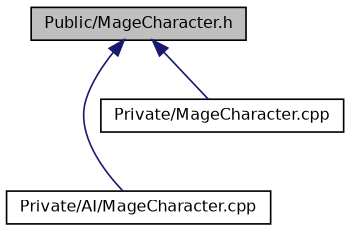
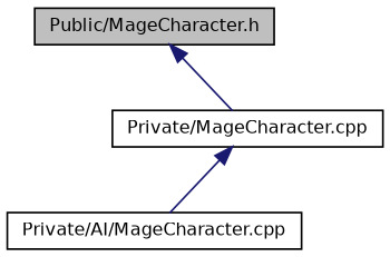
  digraph {
    node [color=black fillcolor=white fontname=Helvetica fontsize=10 shape=record style=filled]
    edge [color=midnightblue dir=back fontname=Helvetica fontsize=10 labelfontname=Helvetica labelfontsize=10 style=solid]
    n1 [fillcolor=grey75 fontcolor=black height=0.2 label="Public/MageCharacter.h" width=0.4]
    n2 [height=0.2 label="Private/AI/MageCharacter.cpp" width=0.4]
    n3 [height=0.2 label="Private/MageCharacter.cpp" width=0.4]
-   n1 -> n2
+   n3 -> n2
    n1 -> n3
  }
